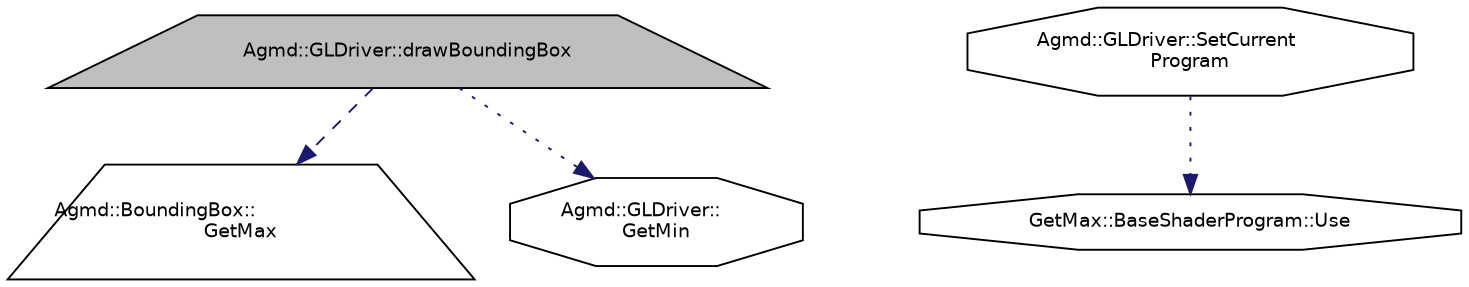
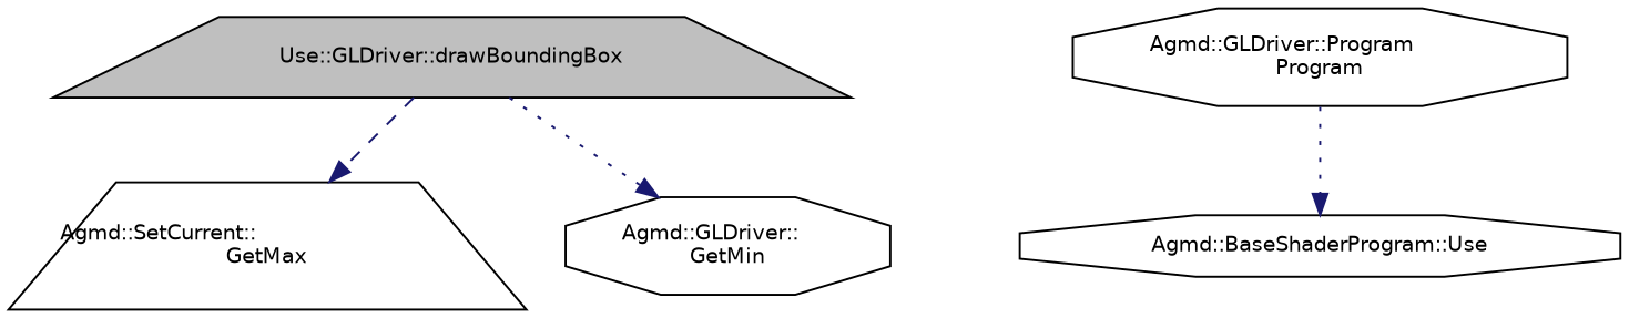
  digraph {
    rankdir=TB
    node [color=black fillcolor=white fontname=Helvetica fontsize=10 shape=octagon style=filled]
    edge [color=midnightblue fontname=Helvetica fontsize=10 labelfontname=Helvetica labelfontsize=10 style=dotted]
-   n1 [fillcolor=grey75 fontcolor=black height=0.2 label="Agmd::GLDriver::drawBoundingBox" shape=trapezium width=0.4]
-   n2 [height=0.2 label="Agmd::BoundingBox::\lGetMax" shape=trapezium width=0.4]
+   n1 [fillcolor=grey75 fontcolor=black height=0.2 label="Use::GLDriver::drawBoundingBox" shape=trapezium width=0.4]
+   n2 [height=0.2 label="Agmd::SetCurrent::\lGetMax" shape=trapezium width=0.4]
    n3 [height=0.2 label="Agmd::GLDriver::\lGetMin" width=0.4]
-   n4 [height=0.2 label="Agmd::GLDriver::SetCurrent\lProgram" width=0.4]
-   n5 [height=0.2 label="GetMax::BaseShaderProgram::Use" width=0.4]
+   n4 [height=0.2 label="Agmd::GLDriver::Program\lProgram" width=0.4]
+   n5 [height=0.2 label="Agmd::BaseShaderProgram::Use" width=0.4]
    n1 -> n2 [style=dashed]
    n1 -> n3
    n4 -> n5
  }
